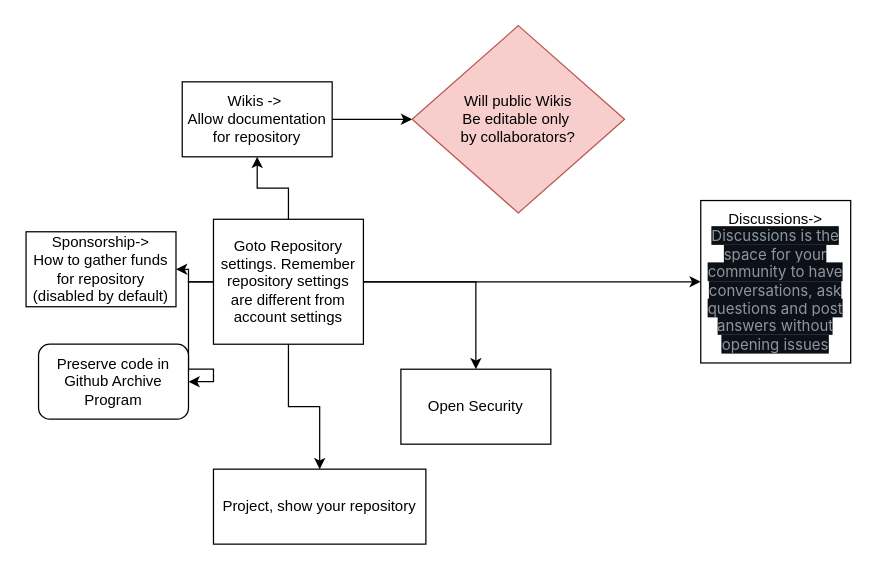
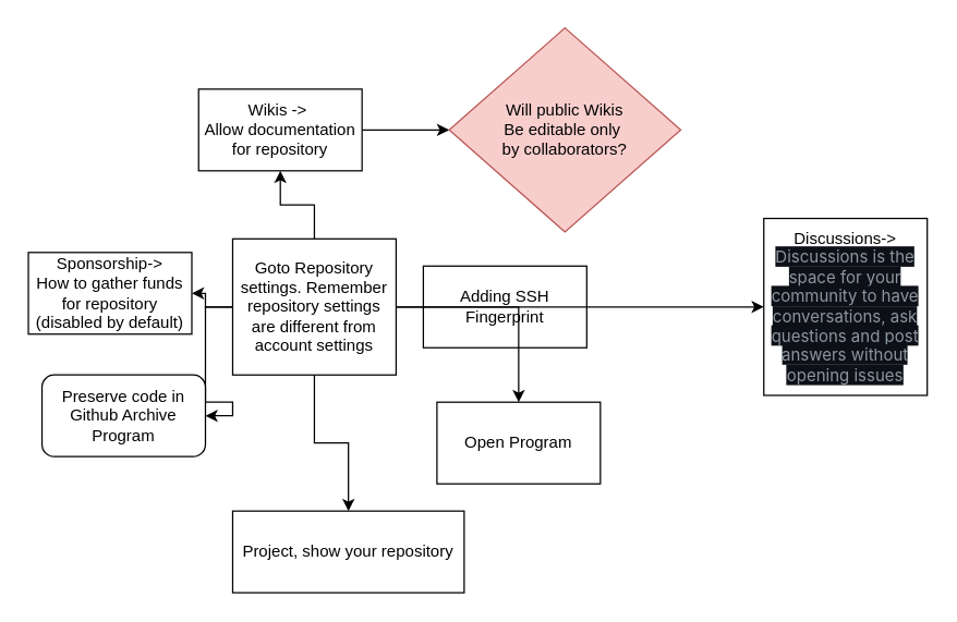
  <mxCell id="0" />
  <mxCell id="1" parent="0" />
- <mxCell id="3" value="Open Security" style="whiteSpace=wrap;html=1;rounded=0;" vertex="1" parent="1"><mxGeometry x="320" y="295" width="120" height="60" as="geometry" /></mxCell>
+ <mxCell id="2" value="Adding SSH Fingerprint" style="rounded=0;whiteSpace=wrap;html=1;" vertex="1" parent="1"><mxGeometry x="310" y="195" width="120" height="60" as="geometry" /></mxCell>
+ <mxCell id="3" value="Open Program" style="whiteSpace=wrap;html=1;rounded=0;" vertex="1" parent="1"><mxGeometry x="320" y="295" width="120" height="60" as="geometry" /></mxCell>
  <mxCell id="4" value="" style="edgeStyle=orthogonalEdgeStyle;rounded=0;orthogonalLoop=1;jettySize=auto;html=1;" edge="1" parent="1" source="10" target="3"><mxGeometry relative="1" as="geometry" /></mxCell>
  <mxCell id="5" value="" style="edgeStyle=orthogonalEdgeStyle;rounded=0;orthogonalLoop=1;jettySize=auto;html=1;" edge="1" parent="1" source="10" target="12"><mxGeometry relative="1" as="geometry" /></mxCell>
  <mxCell id="6" value="" style="edgeStyle=orthogonalEdgeStyle;rounded=0;orthogonalLoop=1;jettySize=auto;html=1;" edge="1" parent="1" source="10" target="14"><mxGeometry relative="1" as="geometry" /></mxCell>
  <mxCell id="7" value="" style="edgeStyle=orthogonalEdgeStyle;rounded=0;orthogonalLoop=1;jettySize=auto;html=1;" edge="1" parent="1" source="10" target="15"><mxGeometry relative="1" as="geometry" /></mxCell>
  <mxCell id="8" value="" style="edgeStyle=orthogonalEdgeStyle;rounded=0;orthogonalLoop=1;jettySize=auto;html=1;" edge="1" parent="1" source="10" target="16"><mxGeometry relative="1" as="geometry" /></mxCell>
  <mxCell id="9" value="" style="edgeStyle=orthogonalEdgeStyle;rounded=0;orthogonalLoop=1;jettySize=auto;html=1;" edge="1" parent="1" source="10" target="17"><mxGeometry relative="1" as="geometry" /></mxCell>
  <mxCell id="10" value="Goto Repository settings. Remember repository settings are different from account settings" style="rounded=0;whiteSpace=wrap;html=1;" vertex="1" parent="1"><mxGeometry x="170" y="175" width="120" height="100" as="geometry" /></mxCell>
  <mxCell id="11" value="" style="edgeStyle=orthogonalEdgeStyle;rounded=0;orthogonalLoop=1;jettySize=auto;html=1;" edge="1" parent="1" source="12" target="13"><mxGeometry relative="1" as="geometry" /></mxCell>
  <mxCell id="12" value="Wikis -&amp;gt;&amp;nbsp;&lt;div&gt;Allow documentation&lt;/div&gt;&lt;div&gt;for repository&lt;/div&gt;" style="whiteSpace=wrap;html=1;rounded=0;" vertex="1" parent="1"><mxGeometry x="145" y="65" width="120" height="60" as="geometry" /></mxCell>
  <mxCell id="13" value="Will public Wikis&lt;div&gt;Be editable only&amp;nbsp;&lt;/div&gt;&lt;div&gt;by collaborators?&lt;/div&gt;" style="rhombus;whiteSpace=wrap;html=1;rounded=0;fillColor=#f8cecc;strokeColor=#b85450;" vertex="1" parent="1"><mxGeometry x="329" y="20" width="170" height="150" as="geometry" /></mxCell>
  <mxCell id="14" value="Sponsorship-&amp;gt;&lt;div&gt;How to gather funds&lt;/div&gt;&lt;div&gt;for repository&lt;/div&gt;&lt;div&gt;(disabled by default)&lt;/div&gt;" style="whiteSpace=wrap;html=1;rounded=0;" vertex="1" parent="1"><mxGeometry x="20" width="120" height="60" as="geometry" y="185" /></mxCell>
  <mxCell id="15" value="Preserve code in Github Archive Program" style="whiteSpace=wrap;html=1;rounded=1;" vertex="1" parent="1"><mxGeometry x="30" y="275" width="120" height="60" as="geometry" /></mxCell>
  <mxCell id="16" value="Discussions-&amp;gt;&lt;div&gt;&lt;span style=&quot;color: rgb(141, 150, 160); font-family: -apple-system, BlinkMacSystemFont, &amp;quot;Segoe UI&amp;quot;, &amp;quot;Noto Sans&amp;quot;, Helvetica, Arial, sans-serif, &amp;quot;Apple Color Emoji&amp;quot;, &amp;quot;Segoe UI Emoji&amp;quot;; text-align: start; background-color: rgb(13, 17, 23);&quot;&gt;Discussions is the space for your community to have conversations, ask questions and post answers without opening issues&lt;/span&gt;&lt;br&gt;&lt;/div&gt;" style="whiteSpace=wrap;html=1;rounded=0;" vertex="1" parent="1"><mxGeometry x="560" y="160" width="120" height="130" as="geometry" /></mxCell>
  <mxCell id="17" value="Project, show your repository" style="whiteSpace=wrap;html=1;rounded=0;" vertex="1" parent="1"><mxGeometry x="170" y="375" width="170" height="60" as="geometry" /></mxCell>
